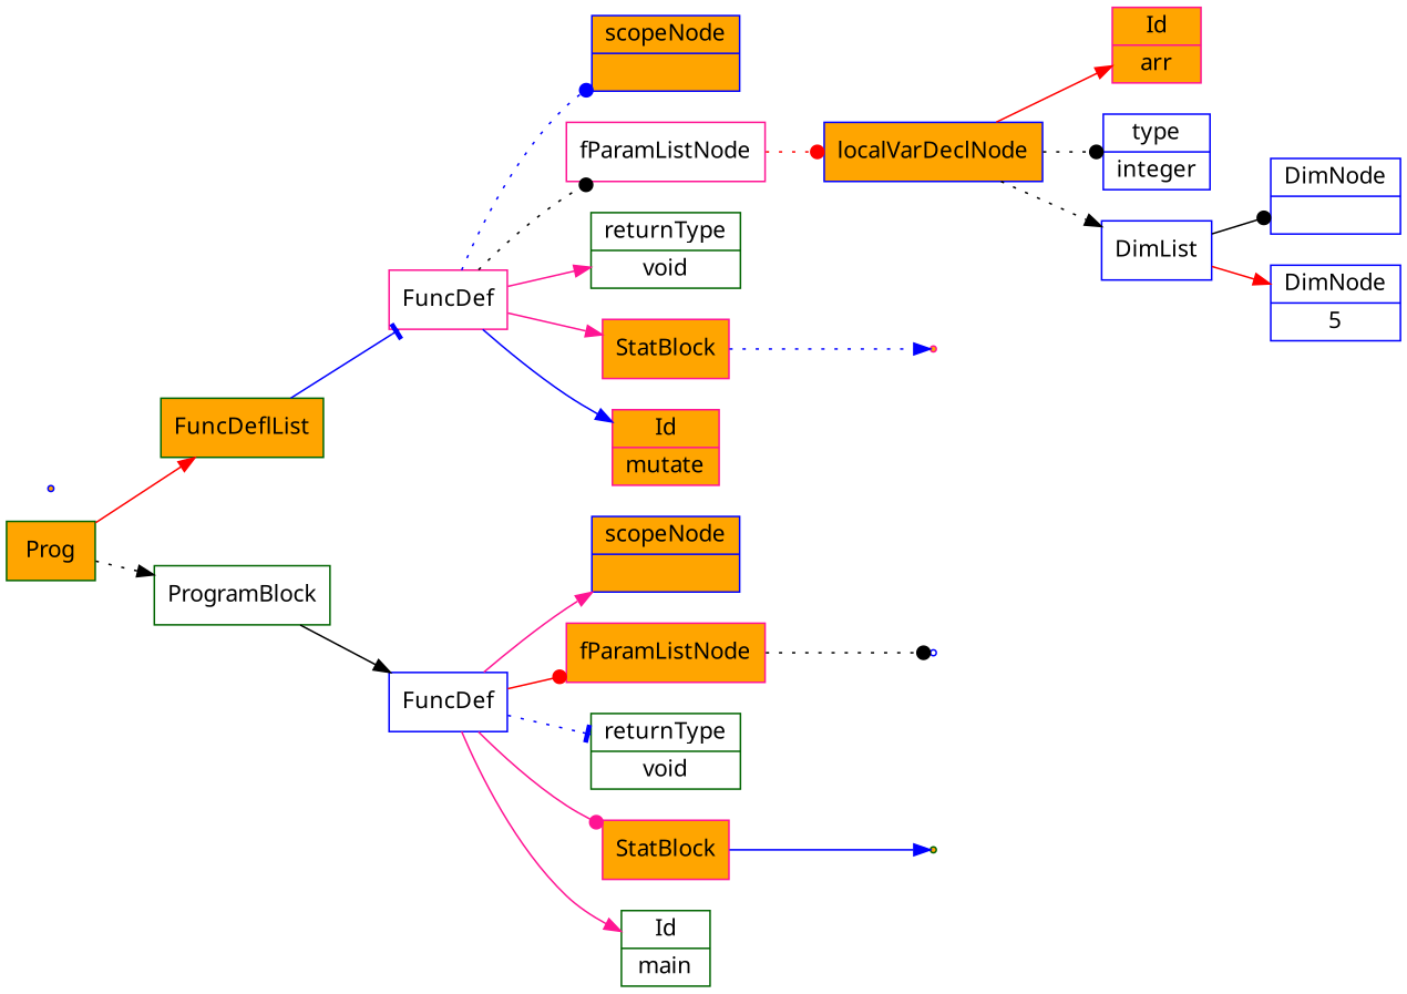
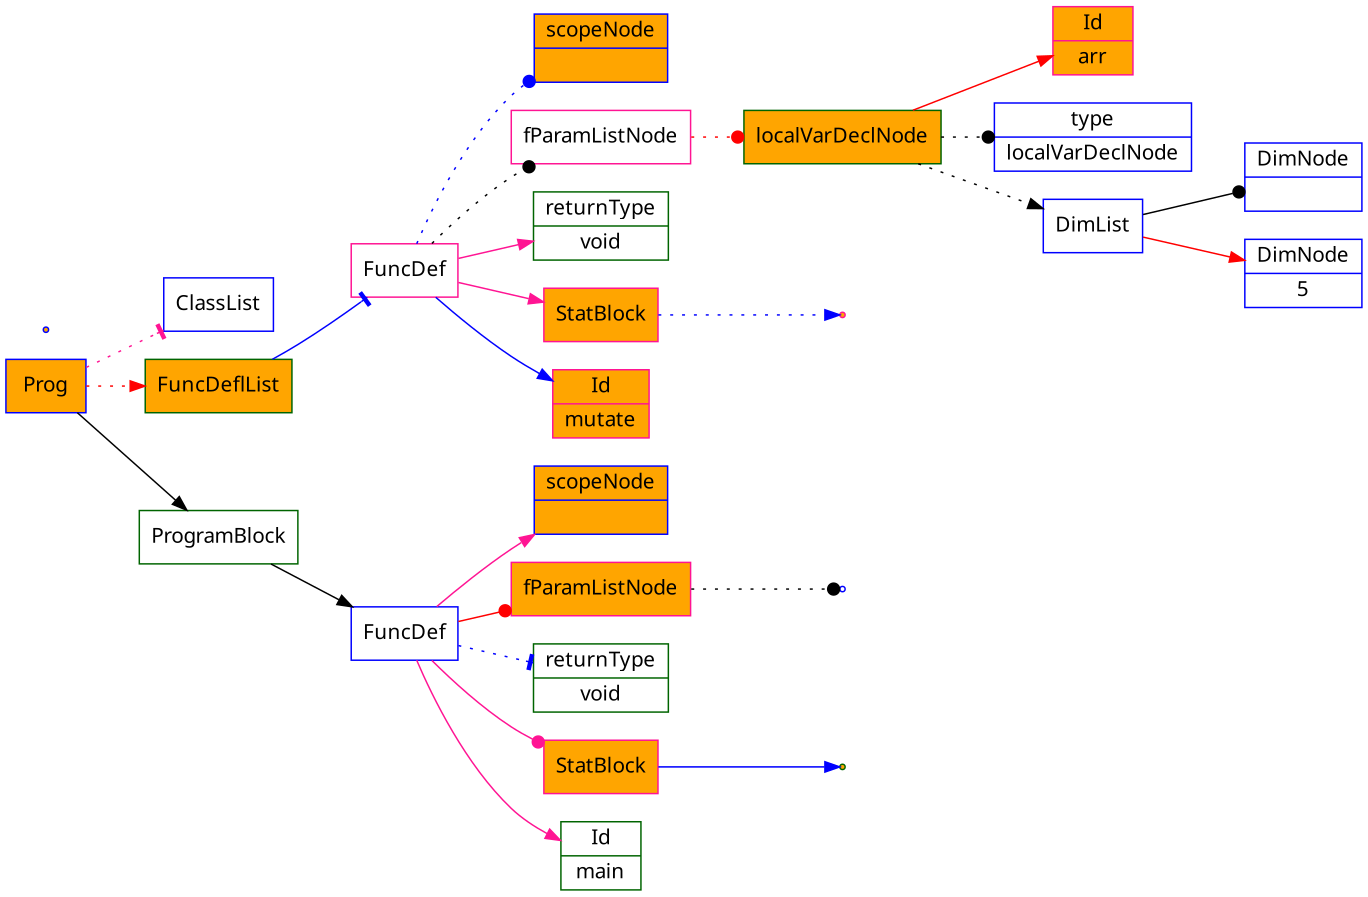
  digraph {
    ordering=out
    rankdir=LR
    splines=spline
    node [color=blue fillcolor=orange fontname=Sans shape=record style=filled]
    edge [arrowhead=normal color=black style=solid]
    n1 [label="scopeNode| "]
    none3 [fillcolor=white shape=point]
    n3 [color=deeppink label=fParamListNode]
    n4 [color=darkgreen fillcolor=white label="returnType|void"]
    none7 [color=darkgreen shape=point]
    n6 [color=deeppink label=StatBlock]
    n7 [fillcolor=white label=FuncDef]
    n8 [color=darkgreen fillcolor=white label="Id|main"]
    n9 [label="scopeNode| "]
    n10 [color=deeppink label="Id|arr"]
-   n11 [fillcolor=white label="type|integer"]
+   n11 [fillcolor=white label="type|localVarDeclNode"]
    n12 [fillcolor=white label="DimNode|"]
    n13 [fillcolor=white label="DimNode|5"]
    n14 [fillcolor=white label=DimList]
-   n15 [label=localVarDeclNode]
+   n15 [color=darkgreen label=localVarDeclNode]
    n16 [color=deeppink fillcolor=white label=fParamListNode]
    n17 [color=darkgreen fillcolor=white label="returnType|void"]
    none23 [color=deeppink shape=point]
    n19 [color=deeppink label=StatBlock]
    n20 [color=deeppink fillcolor=white label=FuncDef]
    n21 [color=deeppink label="Id|mutate"]
+   n22 [fillcolor=white label=ClassList]
    n23 [color=darkgreen label=FuncDeflList]
-   n24 [color=darkgreen label=Prog]
+   n24 [label=Prog]
    n25 [color=darkgreen fillcolor=white label=ProgramBlock]
    none30 [shape=point]
    n3 -> none3 [arrowhead=dot style=dotted]
    n6 -> none7 [color=blue]
    n7 -> n1 [color=deeppink]
    n7 -> n3 [arrowhead=dot color=red]
    n7 -> n4 [arrowhead=tee color=blue style=dotted]
    n7 -> n6 [arrowhead=dot color=deeppink]
    n7 -> n8 [color=deeppink]
    n14 -> n12 [arrowhead=dot]
    n14 -> n13 [color=red]
    n15 -> n10 [color=red]
    n15 -> n11 [arrowhead=dot style=dotted]
    n15 -> n14 [style=dotted]
    n16 -> n15 [arrowhead=dot color=red style=dotted]
    n19 -> none23 [color=blue style=dotted]
    n20 -> n9 [arrowhead=dot color=blue style=dotted]
    n20 -> n16 [arrowhead=dot style=dotted]
    n20 -> n17 [color=deeppink]
    n20 -> n19 [color=deeppink]
    n20 -> n21 [color=blue]
    n23 -> n20 [arrowhead=tee color=blue]
-   n24 -> n23 [color=red]
-   n24 -> n25 [style=dotted]
+   n24 -> n22 [arrowhead=tee color=deeppink style=dotted]
+   n24 -> n23 [color=red style=dotted]
+   n24 -> n25
    n25 -> n7
  }
